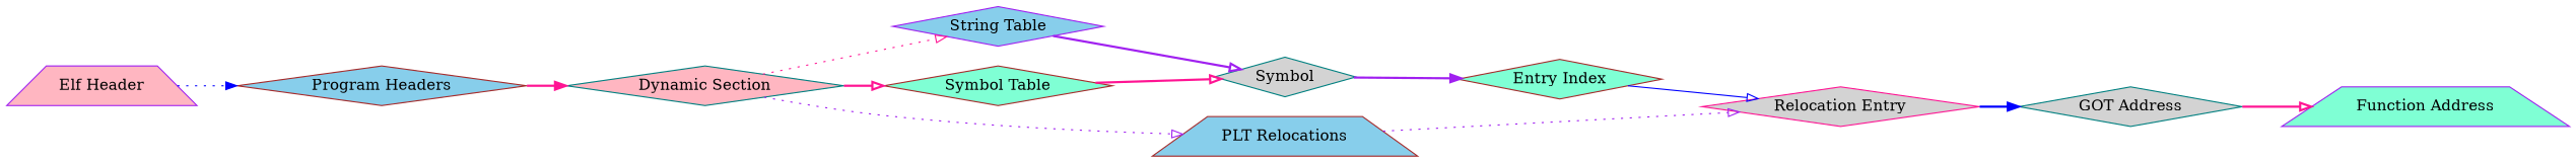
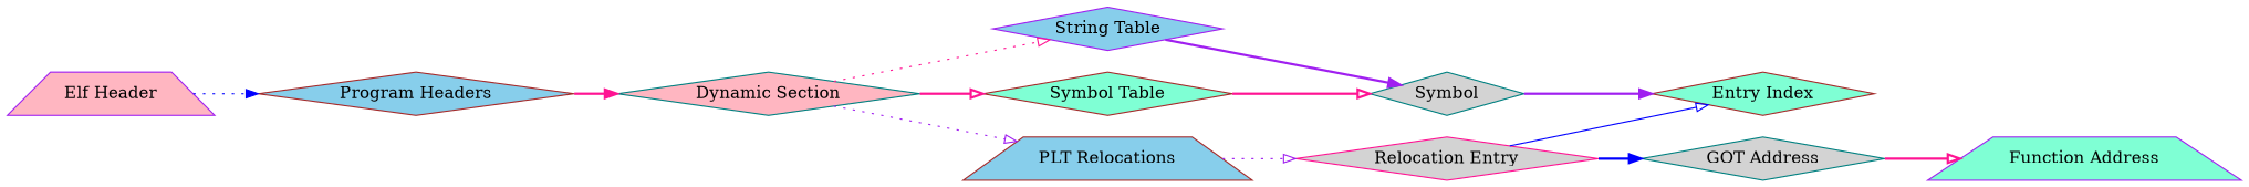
  digraph {
    rankdir=LR
    node [color=brown fillcolor=skyblue shape=diamond style=filled]
    edge [arrowhead=onormal color=deeppink style=bold]
    "Elf Header" [color=purple fillcolor=lightpink shape=trapezium]
    "Program Headers"
    "Dynamic Section" [color=teal fillcolor=lightpink]
    "String Table" [color=purple]
    "Symbol Table" [fillcolor=aquamarine]
    "PLT Relocations" [shape=trapezium]
    Symbol [color=teal fillcolor=lightgrey]
    "Relocation Entry" [color=deeppink fillcolor=lightgrey]
    "Entry Index" [fillcolor=aquamarine]
    "GOT Address" [color=teal fillcolor=lightgrey]
    "Function Address" [color=purple fillcolor=aquamarine shape=trapezium]
    "Elf Header" -> "Program Headers" [arrowhead=normal color=blue style=dotted]
    "Program Headers" -> "Dynamic Section" [arrowhead=normal]
    "Dynamic Section" -> "String Table" [style=dotted]
    "Dynamic Section" -> "Symbol Table"
    "Dynamic Section" -> "PLT Relocations" [color=purple style=dotted]
-   "String Table" -> Symbol [color=purple]
+   "String Table" -> Symbol [arrowhead=normal color=purple]
    "Symbol Table" -> Symbol
    "PLT Relocations" -> "Relocation Entry" [color=purple style=dotted]
    Symbol -> "Entry Index" [arrowhead=normal color=purple]
    "Relocation Entry" -> "GOT Address" [arrowhead=normal color=blue]
-   "Entry Index" -> "Relocation Entry" [color=blue style=solid]
+   "Relocation Entry" -> "Entry Index" [color=blue style=solid]
    "GOT Address" -> "Function Address"
  }
